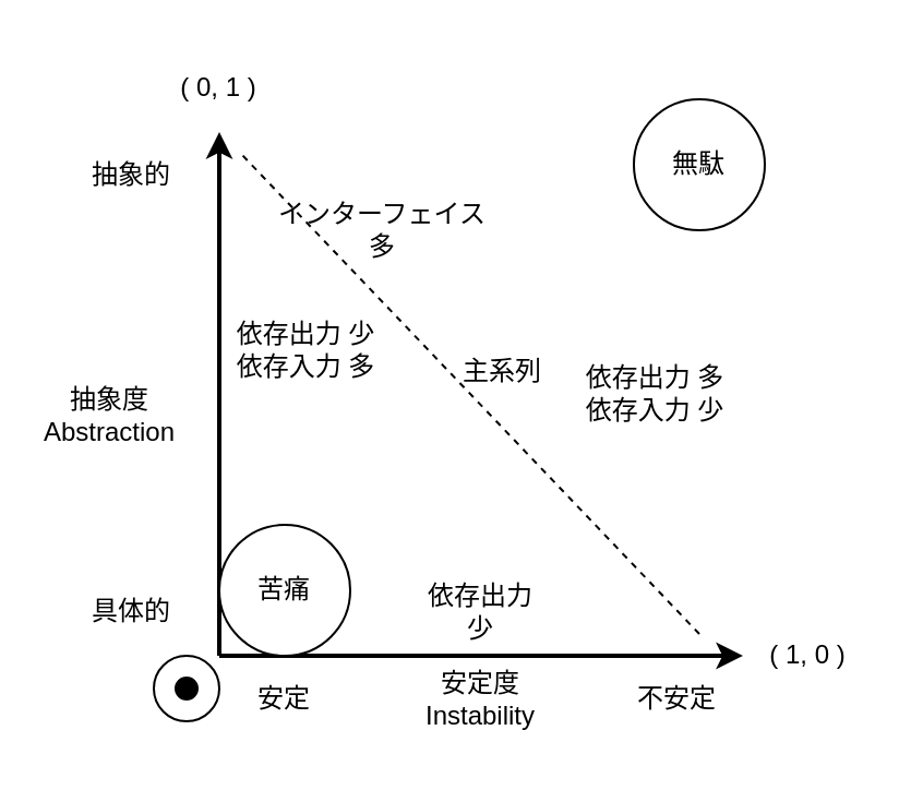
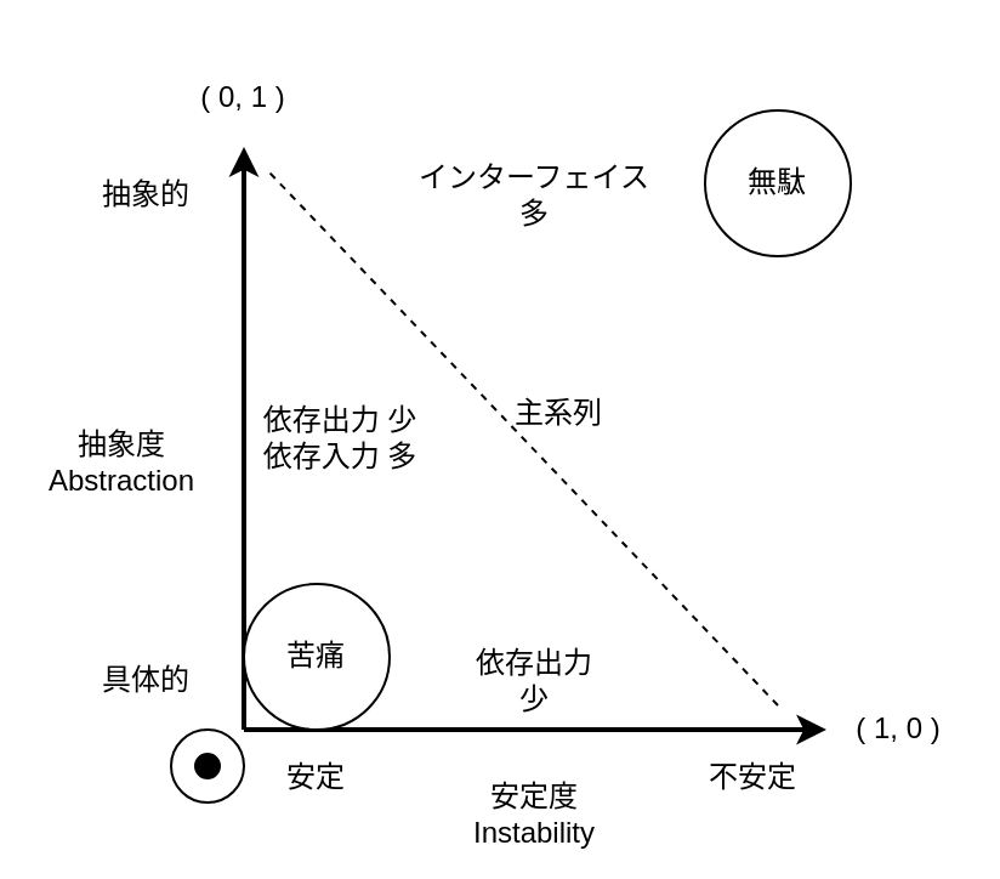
  <mxCell id="0" />
  <mxCell id="1" parent="0" />
  <mxCell id="2" value="" style="endArrow=classic;html=1;strokeWidth=2;" edge="1" parent="1"><mxGeometry width="50" height="50" relative="1" as="geometry"><mxPoint x="100" y="300" as="sourcePoint" /><mxPoint x="100" y="60" as="targetPoint" /></mxGeometry></mxCell>
  <mxCell id="3" value="" style="endArrow=classic;html=1;strokeWidth=2;" edge="1" parent="1"><mxGeometry width="50" height="50" relative="1" as="geometry"><mxPoint x="100" y="300" as="sourcePoint" /><mxPoint x="340" y="300" as="targetPoint" /></mxGeometry></mxCell>
- <mxCell id="4" value="安定度&lt;br&gt;Instability" style="text;html=1;strokeColor=none;fillColor=none;align=center;verticalAlign=middle;whiteSpace=wrap;rounded=0;" vertex="1" parent="1"><mxGeometry x="190" y="300" width="60" height="40" as="geometry" /></mxCell>
+ <mxCell id="4" value="安定度&lt;br&gt;Instability" style="text;html=1;strokeColor=none;fillColor=none;align=center;verticalAlign=middle;whiteSpace=wrap;rounded=0;" vertex="1" parent="1"><mxGeometry x="190" y="315" width="60" height="40" as="geometry" /></mxCell>
  <mxCell id="5" value="抽象度&lt;br&gt;Abstraction" style="text;html=1;strokeColor=none;fillColor=none;align=center;verticalAlign=middle;whiteSpace=wrap;rounded=0;" vertex="1" parent="1"><mxGeometry x="20" y="170" width="60" height="40" as="geometry" /></mxCell>
  <mxCell id="6" value="不安定" style="text;html=1;strokeColor=none;fillColor=none;align=center;verticalAlign=middle;whiteSpace=wrap;rounded=0;" vertex="1" parent="1"><mxGeometry x="280" y="300" width="60" height="40" as="geometry" /></mxCell>
  <mxCell id="7" value="安定" style="text;html=1;strokeColor=none;fillColor=none;align=center;verticalAlign=middle;whiteSpace=wrap;rounded=0;" vertex="1" parent="1"><mxGeometry x="100" y="300" width="60" height="40" as="geometry" /></mxCell>
  <mxCell id="8" value="具体的" style="text;html=1;strokeColor=none;fillColor=none;align=center;verticalAlign=middle;whiteSpace=wrap;rounded=0;" vertex="1" parent="1"><mxGeometry x="30" y="260" width="60" height="40" as="geometry" /></mxCell>
  <mxCell id="9" value="抽象的" style="text;html=1;strokeColor=none;fillColor=none;align=center;verticalAlign=middle;whiteSpace=wrap;rounded=0;" vertex="1" parent="1"><mxGeometry x="30" y="60" width="60" height="40" as="geometry" /></mxCell>
- <mxCell id="10" value="インターフェイス&lt;br&gt;多" style="text;html=1;strokeColor=none;fillColor=none;align=center;verticalAlign=middle;whiteSpace=wrap;rounded=0;" vertex="1" parent="1"><mxGeometry x="120" y="85" width="110" height="40" as="geometry" /></mxCell>
+ <mxCell id="10" value="インターフェイス&lt;br&gt;多" style="text;html=1;strokeColor=none;fillColor=none;align=center;verticalAlign=middle;whiteSpace=wrap;rounded=0;" vertex="1" parent="1"><mxGeometry x="165" y="60" width="110" height="40" as="geometry" /></mxCell>
  <mxCell id="11" value="依存出力&lt;br&gt;少" style="text;html=1;strokeColor=none;fillColor=none;align=center;verticalAlign=middle;whiteSpace=wrap;rounded=0;" vertex="1" parent="1"><mxGeometry x="165" y="260" width="110" height="40" as="geometry" /></mxCell>
- <mxCell id="12" value="依存出力 少&lt;br&gt;依存入力 多" style="text;html=1;strokeColor=none;fillColor=none;align=center;verticalAlign=middle;whiteSpace=wrap;rounded=0;" vertex="1" parent="1"><mxGeometry x="100" y="140" width="80" height="40" as="geometry" /></mxCell>
- <mxCell id="13" value="依存出力 多&lt;br&gt;依存入力 少" style="text;html=1;strokeColor=none;fillColor=none;align=center;verticalAlign=middle;whiteSpace=wrap;rounded=0;" vertex="1" parent="1"><mxGeometry x="260" y="160" width="80" height="40" as="geometry" /></mxCell>
+ <mxCell id="12" value="依存出力 少&lt;br&gt;依存入力 多" style="text;html=1;strokeColor=none;fillColor=none;align=center;verticalAlign=middle;whiteSpace=wrap;rounded=0;" vertex="1" parent="1"><mxGeometry x="100" y="160" width="80" height="40" as="geometry" /></mxCell>
  <mxCell id="14" value="" style="endArrow=none;html=1;strokeWidth=1;dashed=1;" edge="1" parent="1"><mxGeometry width="50" height="50" relative="1" as="geometry"><mxPoint x="320" y="290" as="sourcePoint" /><mxPoint x="110" y="70" as="targetPoint" /></mxGeometry></mxCell>
  <mxCell id="15" value="主系列" style="text;html=1;strokeColor=none;fillColor=none;align=center;verticalAlign=middle;whiteSpace=wrap;rounded=0;rotation=0;" vertex="1" parent="1"><mxGeometry x="210" y="160" width="40" height="20" as="geometry" /></mxCell>
  <mxCell id="16" value="苦痛" style="ellipse;whiteSpace=wrap;html=1;aspect=fixed;" vertex="1" parent="1"><mxGeometry x="100" y="240" width="60" height="60" as="geometry" /></mxCell>
  <mxCell id="17" value="無駄" style="ellipse;whiteSpace=wrap;html=1;aspect=fixed;" vertex="1" parent="1"><mxGeometry x="290" y="45" width="60" height="60" as="geometry" /></mxCell>
  <mxCell id="18" value="" style="group" vertex="1" connectable="0" parent="1"><mxGeometry x="70" y="300" width="30" height="30" as="geometry" /></mxCell>
  <mxCell id="19" value="" style="ellipse;whiteSpace=wrap;html=1;aspect=fixed;fillColor=none;" vertex="1" parent="18"><mxGeometry width="30" height="30" as="geometry" /></mxCell>
  <mxCell id="20" value="" style="ellipse;whiteSpace=wrap;html=1;aspect=fixed;fillColor=#000000;" vertex="1" parent="18"><mxGeometry x="10" y="10" width="10" height="10" as="geometry" /></mxCell>
  <mxCell id="21" value="( 1, 0 )" style="text;html=1;strokeColor=none;fillColor=none;align=center;verticalAlign=middle;whiteSpace=wrap;rounded=0;" vertex="1" parent="1"><mxGeometry x="350" y="280" width="40" height="40" as="geometry" /></mxCell>
  <mxCell id="22" value="( 0, 1 )" style="text;html=1;strokeColor=none;fillColor=none;align=center;verticalAlign=middle;whiteSpace=wrap;rounded=0;" vertex="1" parent="1"><mxGeometry x="80" width="40" height="40" as="geometry" y="20" /></mxCell>
